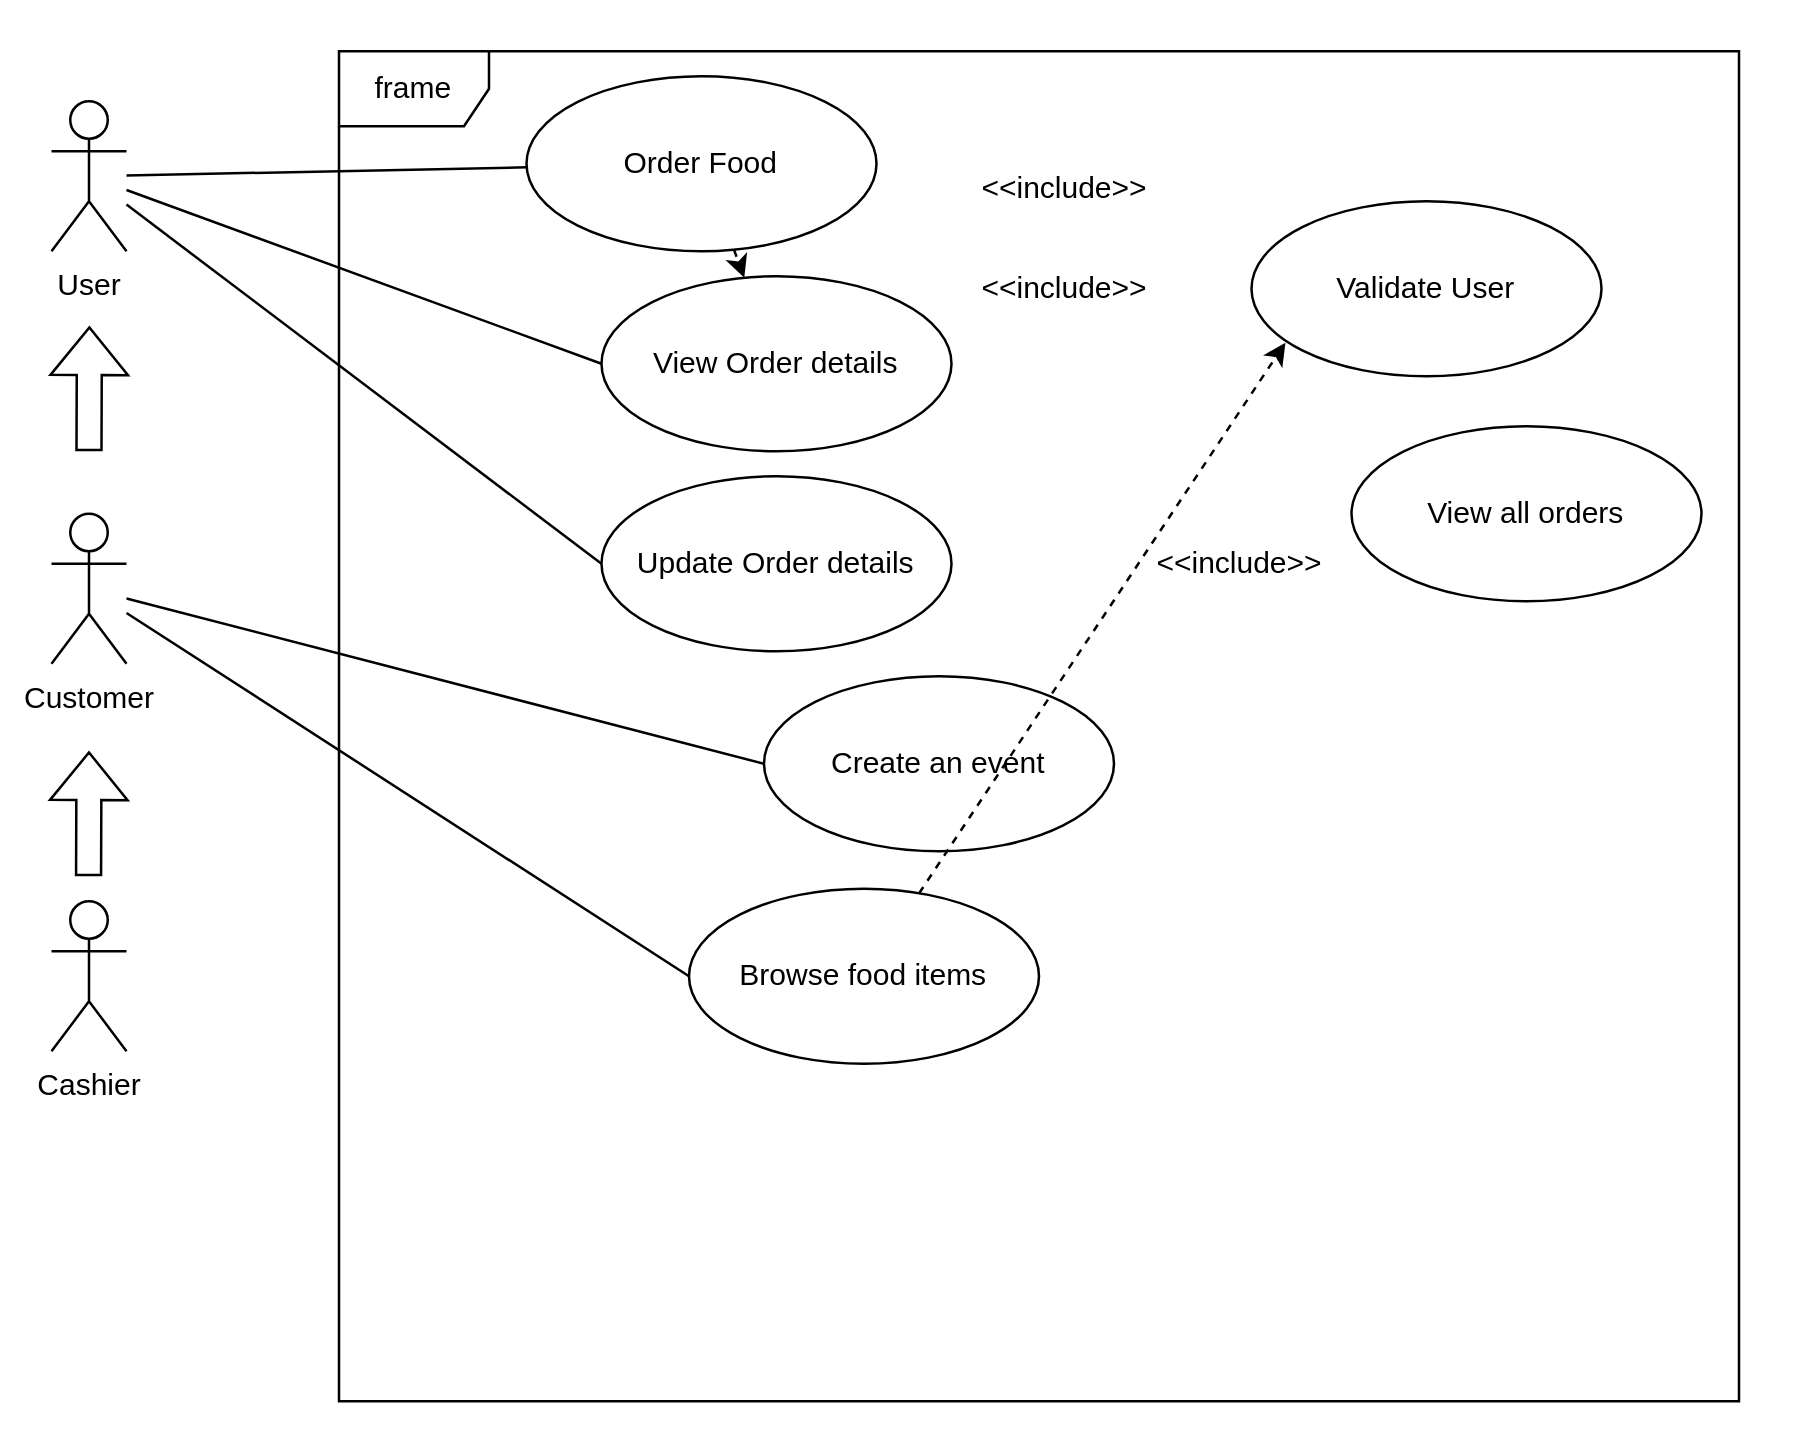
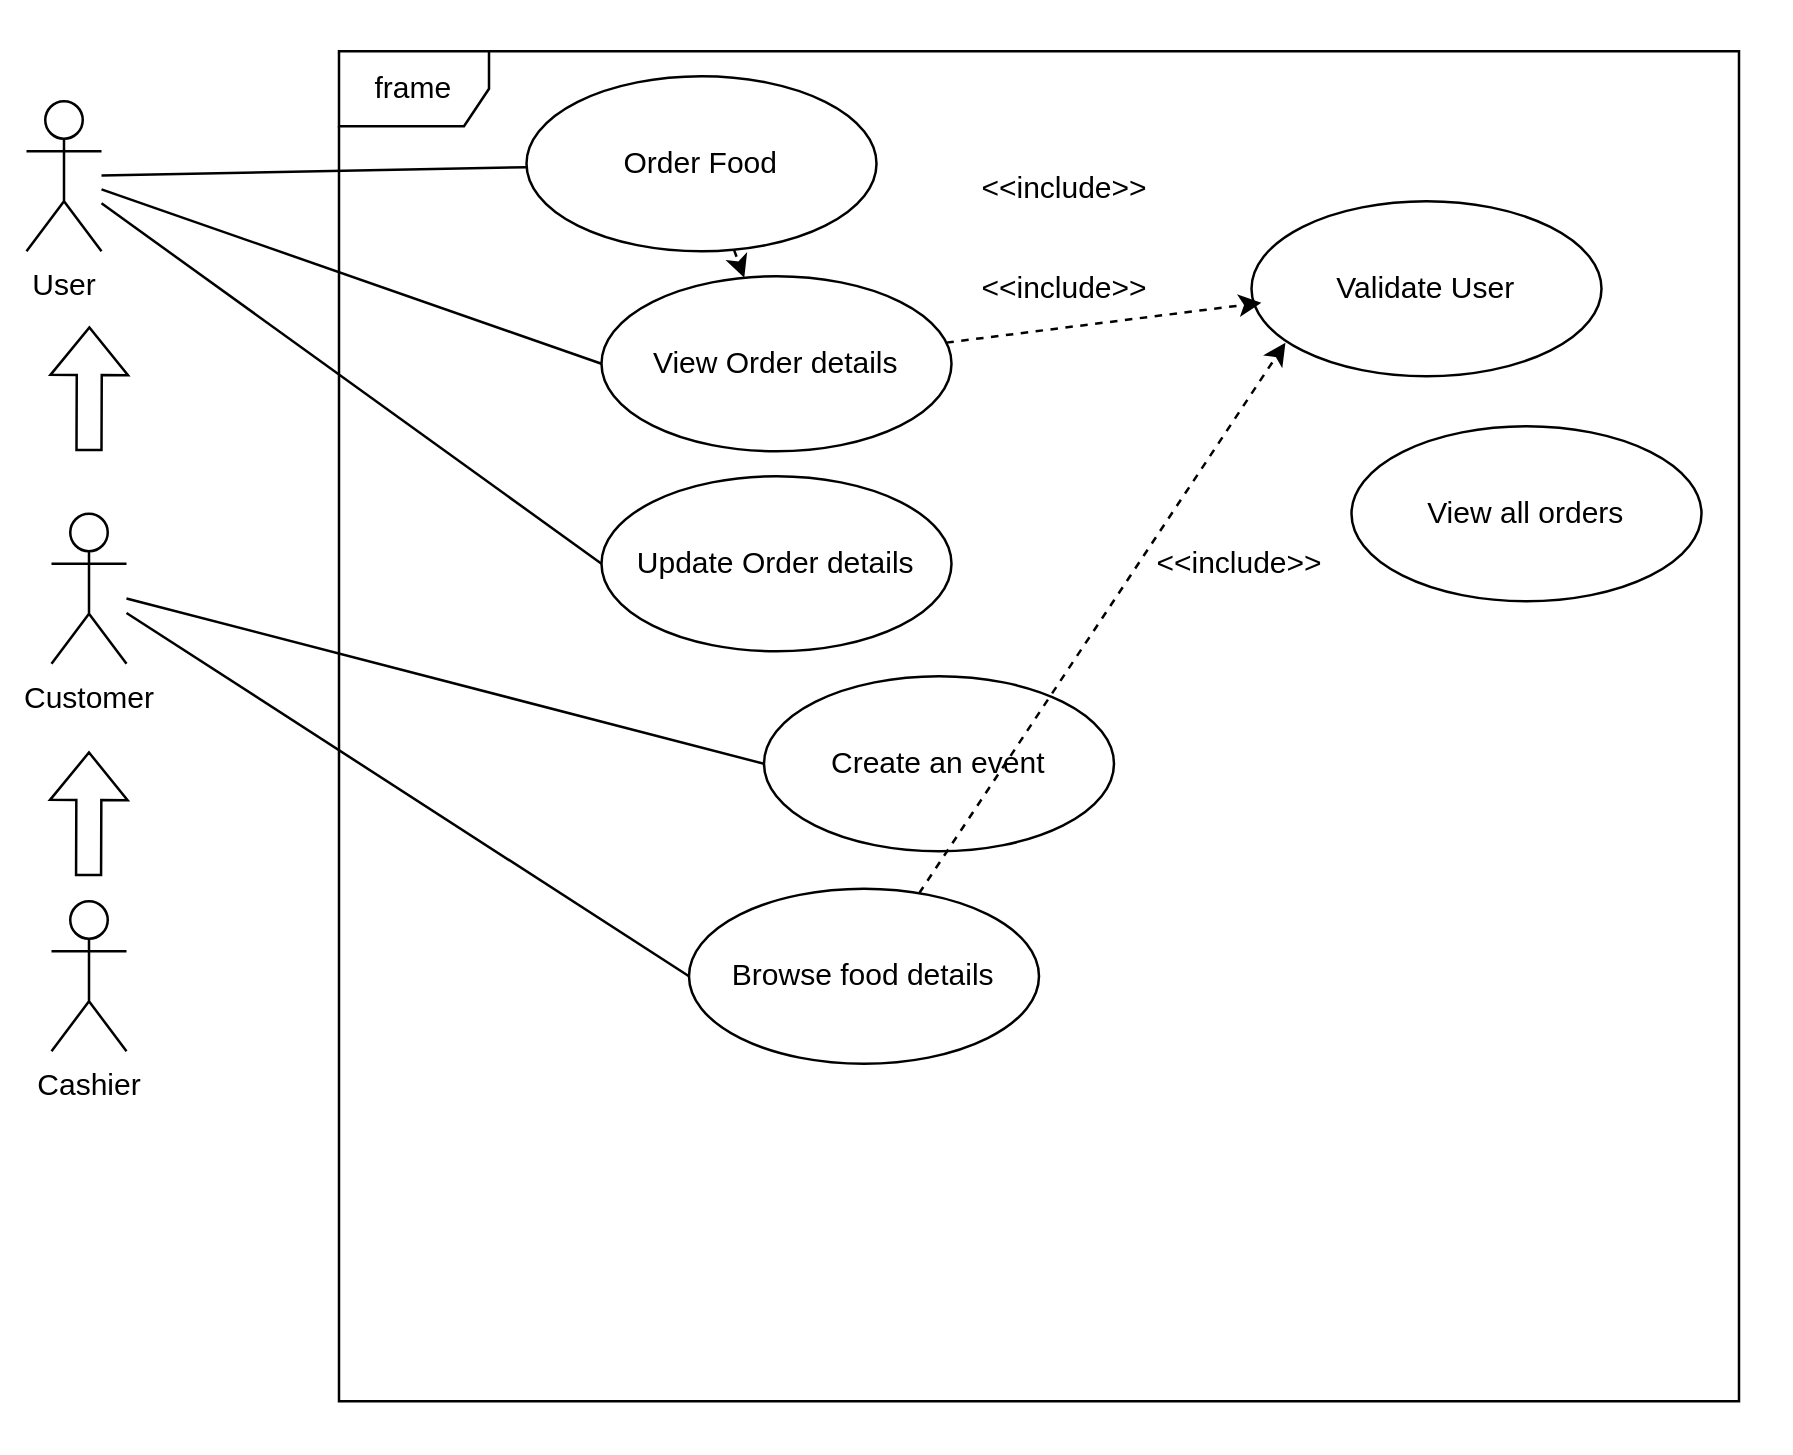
  <mxCell id="0" />
  <mxCell id="1" parent="0" />
  <mxCell id="2" value="frame" style="shape=umlFrame;whiteSpace=wrap;html=1;pointerEvents=0;" parent="1" vertex="1"><mxGeometry x="135" y="20" width="560" height="540" as="geometry" /></mxCell>
  <mxCell id="3" style="rounded=0;orthogonalLoop=1;jettySize=auto;html=1;entryX=0;entryY=0.5;entryDx=0;entryDy=0;strokeColor=default;align=center;verticalAlign=middle;fontFamily=Helvetica;fontSize=11;fontColor=default;labelBackgroundColor=default;endArrow=none;endFill=0;" parent="1" source="5" target="10" edge="1"><mxGeometry relative="1" as="geometry" /></mxCell>
  <mxCell id="4" style="rounded=0;orthogonalLoop=1;jettySize=auto;html=1;entryX=0;entryY=0.5;entryDx=0;entryDy=0;strokeColor=default;align=center;verticalAlign=middle;fontFamily=Helvetica;fontSize=11;fontColor=default;labelBackgroundColor=default;endArrow=none;endFill=0;" parent="1" source="5" target="11" edge="1"><mxGeometry relative="1" as="geometry" /></mxCell>
  <mxCell id="5" value="Customer" style="shape=umlActor;verticalLabelPosition=bottom;verticalAlign=top;html=1;" parent="1" vertex="1"><mxGeometry x="20" y="205" width="30" height="60" as="geometry" /></mxCell>
  <mxCell id="6" value="" style="rounded=0;orthogonalLoop=1;jettySize=auto;html=1;dashed=1;" parent="1" source="7" target="12" edge="1"><mxGeometry relative="1" as="geometry" /></mxCell>
  <mxCell id="7" value="Order Food" style="ellipse;whiteSpace=wrap;html=1;" parent="1" vertex="1"><mxGeometry x="210" y="30" width="140" height="70" as="geometry" /></mxCell>
  <mxCell id="8" value="Validate User" style="ellipse;whiteSpace=wrap;html=1;" parent="1" vertex="1"><mxGeometry x="500" y="80" width="140" height="70" as="geometry" /></mxCell>
  <mxCell id="9" value="Cashier" style="shape=umlActor;verticalLabelPosition=bottom;verticalAlign=top;html=1;" parent="1" vertex="1"><mxGeometry x="20" y="360" width="30" height="60" as="geometry" /></mxCell>
- <mxCell id="10" value="Browse food items" style="ellipse;whiteSpace=wrap;html=1;" parent="1" vertex="1"><mxGeometry x="275" y="355" width="140" height="70" as="geometry" /></mxCell>
+ <mxCell id="10" value="Browse food details" style="ellipse;whiteSpace=wrap;html=1;" parent="1" vertex="1"><mxGeometry x="275" y="355" width="140" height="70" as="geometry" /></mxCell>
  <mxCell id="11" value="Create an event" style="ellipse;whiteSpace=wrap;html=1;" parent="1" vertex="1"><mxGeometry x="305" y="270" width="140" height="70" as="geometry" /></mxCell>
  <mxCell id="12" value="View Order details" style="ellipse;whiteSpace=wrap;html=1;" parent="1" vertex="1"><mxGeometry x="240" y="110" width="140" height="70" as="geometry" /></mxCell>
  <mxCell id="13" value="&amp;lt;&amp;lt;include&amp;gt;&amp;gt;" style="text;html=1;align=center;verticalAlign=middle;resizable=0;points=[];autosize=1;strokeColor=none;fillColor=none;" parent="1" vertex="1"><mxGeometry x="380" y="60" width="90" height="30" as="geometry" /></mxCell>
  <mxCell id="14" style="rounded=0;orthogonalLoop=1;jettySize=auto;html=1;entryX=0.097;entryY=0.808;entryDx=0;entryDy=0;entryPerimeter=0;strokeColor=default;align=center;verticalAlign=middle;fontFamily=Helvetica;fontSize=11;fontColor=default;labelBackgroundColor=default;endArrow=classic;endFill=1;dashed=1;" parent="1" source="10" target="8" edge="1"><mxGeometry relative="1" as="geometry" /></mxCell>
  <mxCell id="15" value="&amp;lt;&amp;lt;include&amp;gt;&amp;gt;" style="text;html=1;align=center;verticalAlign=middle;resizable=0;points=[];autosize=1;strokeColor=none;fillColor=none;" parent="1" vertex="1"><mxGeometry x="450" y="210" width="90" height="30" as="geometry" /></mxCell>
  <mxCell id="16" style="rounded=0;orthogonalLoop=1;jettySize=auto;html=1;strokeColor=default;align=center;verticalAlign=middle;fontFamily=Helvetica;fontSize=11;fontColor=default;labelBackgroundColor=default;endArrow=none;endFill=0;" parent="1" source="19" target="7" edge="1"><mxGeometry relative="1" as="geometry" /></mxCell>
  <mxCell id="17" style="rounded=0;orthogonalLoop=1;jettySize=auto;html=1;entryX=0;entryY=0.5;entryDx=0;entryDy=0;strokeColor=default;align=center;verticalAlign=middle;fontFamily=Helvetica;fontSize=11;fontColor=default;labelBackgroundColor=default;endArrow=none;endFill=0;" parent="1" source="19" target="12" edge="1"><mxGeometry relative="1" as="geometry" /></mxCell>
  <mxCell id="18" style="rounded=0;orthogonalLoop=1;jettySize=auto;html=1;entryX=0;entryY=0.5;entryDx=0;entryDy=0;strokeColor=default;align=center;verticalAlign=middle;fontFamily=Helvetica;fontSize=11;fontColor=default;labelBackgroundColor=default;endArrow=none;endFill=0;" parent="1" source="19" target="24" edge="1"><mxGeometry relative="1" as="geometry" /></mxCell>
- <mxCell id="19" value="User" style="shape=umlActor;verticalLabelPosition=bottom;verticalAlign=top;html=1;" parent="1" vertex="1"><mxGeometry x="20" y="40" width="30" height="60" as="geometry" /></mxCell>
+ <mxCell id="19" value="User" style="shape=umlActor;verticalLabelPosition=bottom;verticalAlign=top;html=1;" parent="1" vertex="1"><mxGeometry x="10" y="40" width="30" height="60" as="geometry" /></mxCell>
+ <mxCell id="20" style="rounded=0;orthogonalLoop=1;jettySize=auto;html=1;entryX=0.028;entryY=0.58;entryDx=0;entryDy=0;entryPerimeter=0;strokeColor=default;align=center;verticalAlign=middle;fontFamily=Helvetica;fontSize=11;fontColor=default;labelBackgroundColor=default;endArrow=classic;endFill=1;dashed=1;" parent="1" source="12" target="8" edge="1"><mxGeometry relative="1" as="geometry" /></mxCell>
  <mxCell id="21" value="&amp;lt;&amp;lt;include&amp;gt;&amp;gt;" style="text;html=1;align=center;verticalAlign=middle;resizable=0;points=[];autosize=1;strokeColor=none;fillColor=none;" parent="1" vertex="1"><mxGeometry x="380" y="100" width="90" height="30" as="geometry" /></mxCell>
  <mxCell id="22" value="" style="shape=flexArrow;endArrow=classic;html=1;rounded=0;" parent="1" edge="1"><mxGeometry width="50" height="50" relative="1" as="geometry"><mxPoint x="35" y="180" as="sourcePoint" /><mxPoint x="35.16" y="130" as="targetPoint" /></mxGeometry></mxCell>
  <mxCell id="23" value="" style="shape=flexArrow;endArrow=classic;html=1;rounded=0;" parent="1" edge="1"><mxGeometry width="50" height="50" relative="1" as="geometry"><mxPoint x="34.83" y="350" as="sourcePoint" /><mxPoint x="34.99" y="300" as="targetPoint" /></mxGeometry></mxCell>
  <mxCell id="24" value="Update Order details" style="ellipse;whiteSpace=wrap;html=1;" parent="1" vertex="1"><mxGeometry x="240" y="190" width="140" height="70" as="geometry" /></mxCell>
  <mxCell id="25" value="View all orders" style="ellipse;whiteSpace=wrap;html=1;" parent="1" vertex="1"><mxGeometry x="540" y="170" width="140" height="70" as="geometry" /></mxCell>
